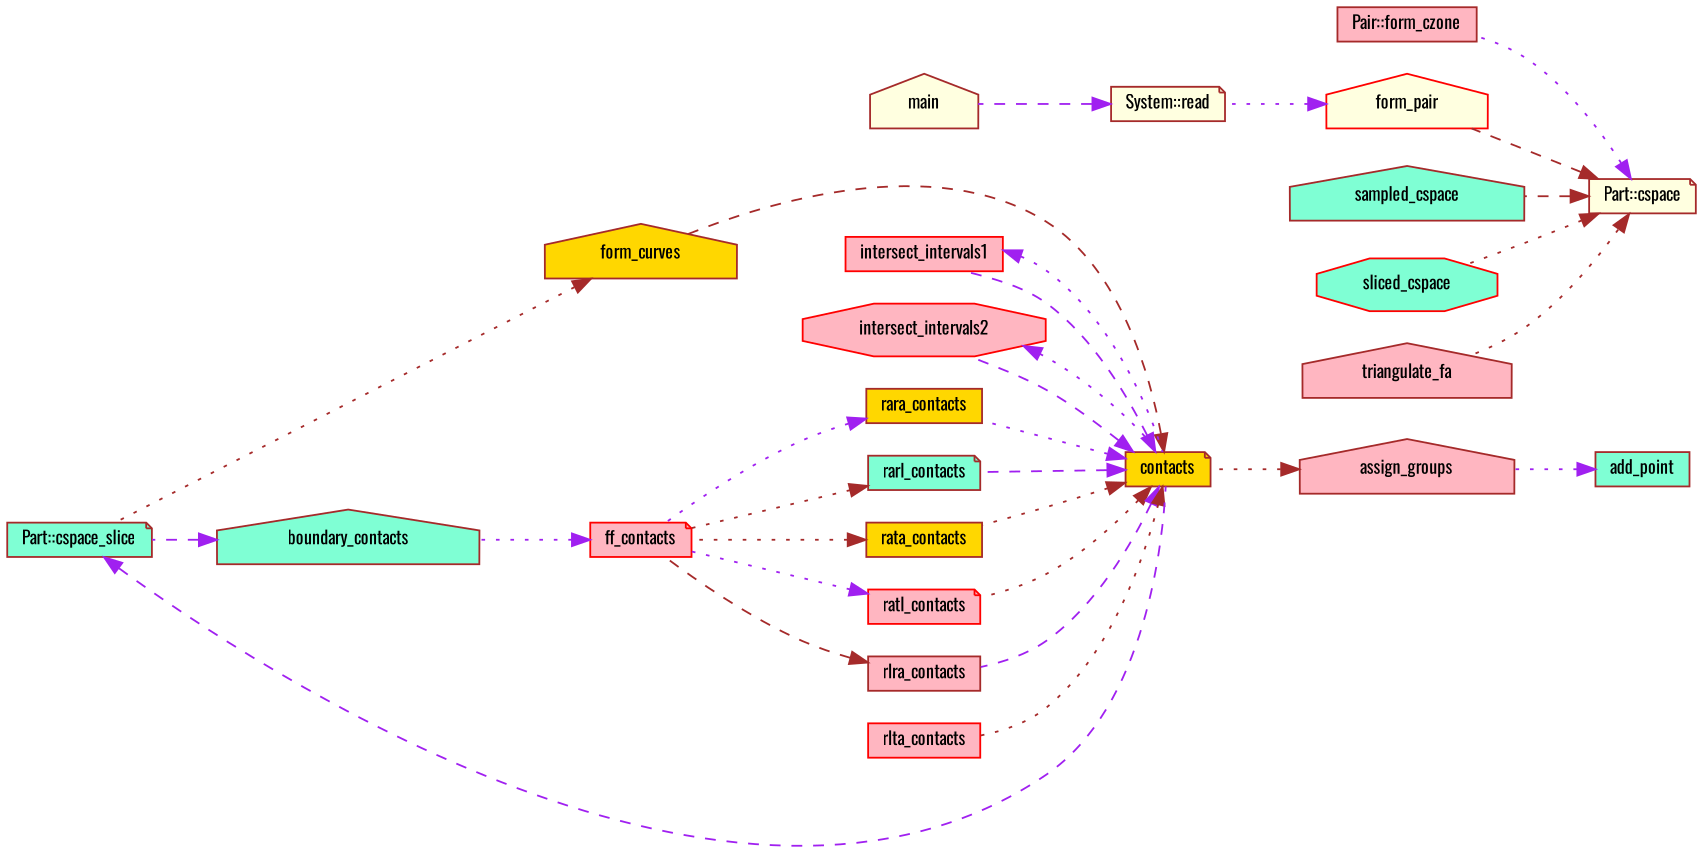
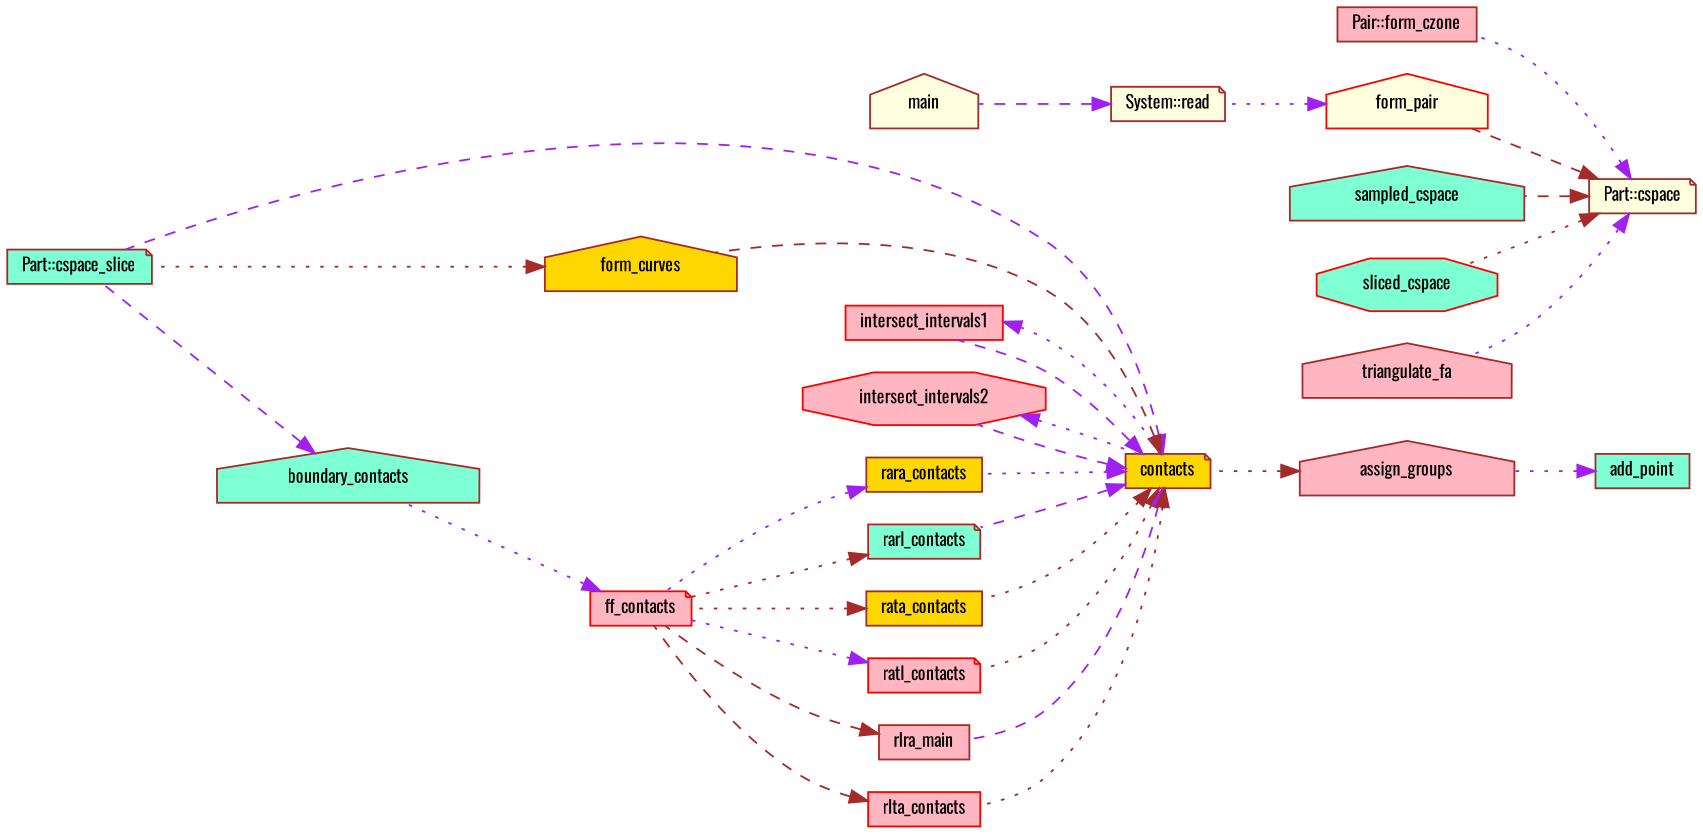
  digraph {
    fontname=Oswald
    rankdir=RL
    node [color=brown fillcolor=lightpink fontname=Oswald fontsize=10 shape=box style=filled]
    edge [color=purple dir=back fontname=Oswald fontsize=10 labelfontname=Helvetica labelfontsize=10 style=dotted]
    n1 [fillcolor=aquamarine fontcolor=black height=0.2 label=add_point width=0.4]
    n2 [height=0.2 label=assign_groups shape=house width=0.4]
    n3 [fillcolor=gold height=0.2 label=contacts shape=note width=0.4]
    n4 [fillcolor=aquamarine height=0.2 label="Part::cspace_slice" shape=note width=0.4]
    n5 [fillcolor=gold height=0.2 label=form_curves shape=house width=0.4]
    n6 [color=red height=0.2 label=intersect_intervals1 width=0.4]
    n7 [color=red height=0.2 label=intersect_intervals2 shape=octagon width=0.4]
    n8 [fillcolor=gold height=0.2 label=rara_contacts width=0.4]
    n9 [fillcolor=aquamarine height=0.2 label=rarl_contacts shape=note width=0.4]
    n10 [fillcolor=gold height=0.2 label=rata_contacts width=0.4]
    n11 [color=red height=0.2 label=ratl_contacts shape=note width=0.4]
-   n12 [height=0.2 label=rlra_contacts width=0.4]
+   n12 [height=0.2 label=rlra_main width=0.4]
    n13 [color=red height=0.2 label=rlta_contacts width=0.4]
    n14 [color=red height=0.2 label=ff_contacts shape=note width=0.4]
    n15 [fillcolor=lightyellow height=0.2 label="Part::cspace" shape=note width=0.4]
    n16 [height=0.2 label="Pair::form_czone" width=0.4]
    n17 [color=red fillcolor=lightyellow height=0.2 label=form_pair shape=house width=0.4]
    n18 [fillcolor=aquamarine height=0.2 label=sampled_cspace shape=house width=0.4]
    n19 [color=red fillcolor=aquamarine height=0.2 label=sliced_cspace shape=octagon width=0.4]
    n20 [height=0.2 label=triangulate_fa shape=house width=0.4]
    n21 [fillcolor=lightyellow height=0.2 label="System::read" shape=note width=0.4]
    n22 [fillcolor=lightyellow height=0.2 label=main shape=house width=0.4]
    n23 [fillcolor=aquamarine height=0.2 label=boundary_contacts shape=house width=0.4]
    n1 -> n2
    n2 -> n3 [color=brown]
-   n4 -> n3 [style=dashed]
+   n3 -> n4 [style=dashed]
    n3 -> n5 [color=brown style=dashed]
    n3 -> n6 [style=dashed]
    n3 -> n7 [style=dashed]
    n3 -> n8
    n3 -> n9 [style=dashed]
    n3 -> n10 [color=brown]
    n3 -> n11 [color=brown]
    n3 -> n12 [style=dashed]
    n3 -> n13 [color=brown]
    n5 -> n4 [color=brown]
    n6 -> n3
    n7 -> n3
    n8 -> n14
    n9 -> n14 [color=brown]
    n10 -> n14 [color=brown]
    n11 -> n14
    n12 -> n14 [color=brown style=dashed]
+   n13 -> n14 [color=brown style=dashed]
    n14 -> n23
    n15 -> n16
    n15 -> n17 [color=brown style=dashed]
    n15 -> n18 [color=brown style=dashed]
    n15 -> n19 [color=brown]
-   n15 -> n20 [color=brown]
+   n15 -> n20
    n17 -> n21
    n21 -> n22 [style=dashed]
    n23 -> n4 [style=dashed]
  }
